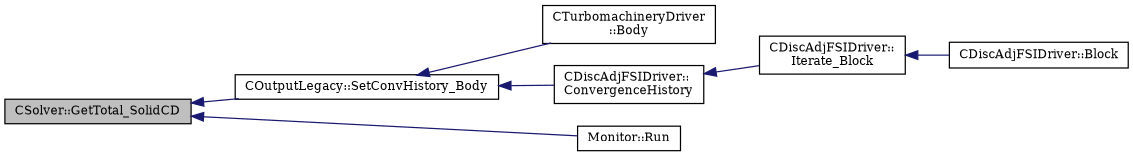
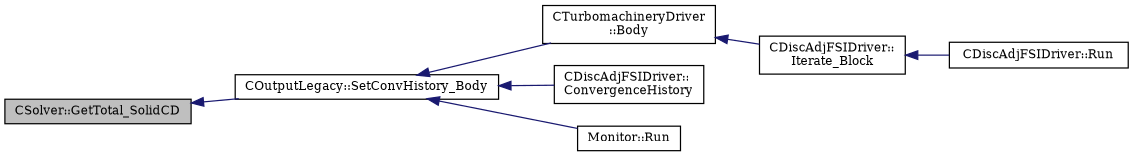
  digraph {
    fontname="DejaVu Serif"
    rankdir=LR
    node [color=black fillcolor=white fontname="DejaVu Serif" fontsize=10 shape=record style=filled]
    edge [color=midnightblue dir=back fontname="DejaVu Serif" fontsize=10 labelfontname=Helvetica labelfontsize=10 style=solid]
    n1 [fillcolor=grey75 fontcolor=black height=0.2 label="CSolver::GetTotal_SolidCD" width=0.4]
    n2 [height=0.2 label="COutputLegacy::SetConvHistory_Body" width=0.4]
    n3 [height=0.2 label="CTurbomachineryDriver\l::Body" width=0.4]
    n4 [height=0.2 label="Monitor::Run" width=0.4]
    n5 [height=0.2 label="CDiscAdjFSIDriver::\lConvergenceHistory" width=0.4]
    n6 [height=0.2 label="CDiscAdjFSIDriver::\lIterate_Block" width=0.4]
-   n7 [height=0.2 label="CDiscAdjFSIDriver::Block" width=0.4]
+   n7 [height=0.2 label="CDiscAdjFSIDriver::Run" width=0.4]
    n1 -> n2
    n2 -> n3
-   n1 -> n4
+   n2 -> n4
    n2 -> n5
-   n5 -> n6
+   n3 -> n6
    n6 -> n7
  }
